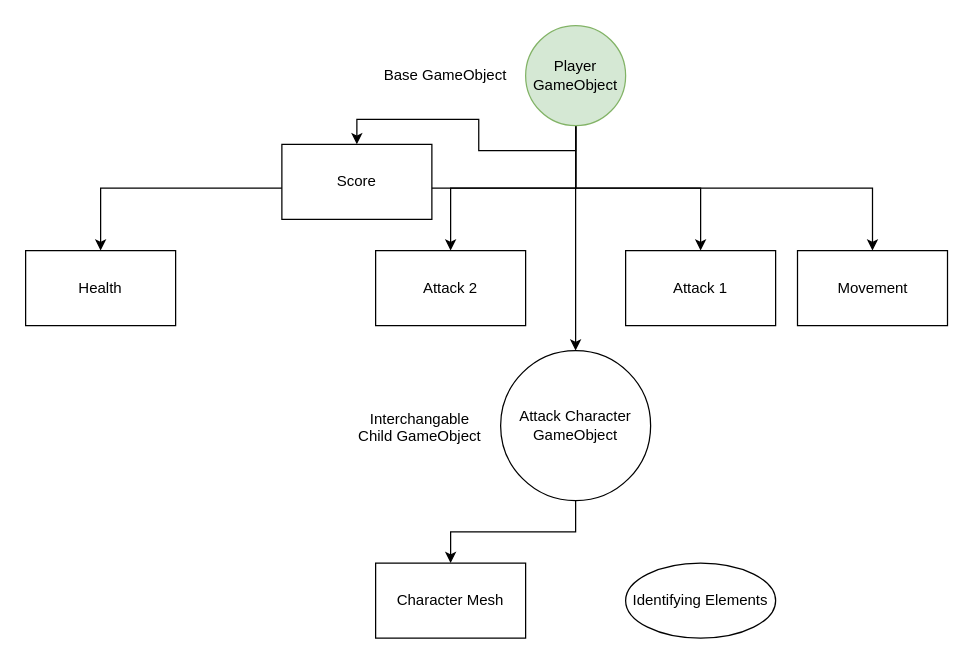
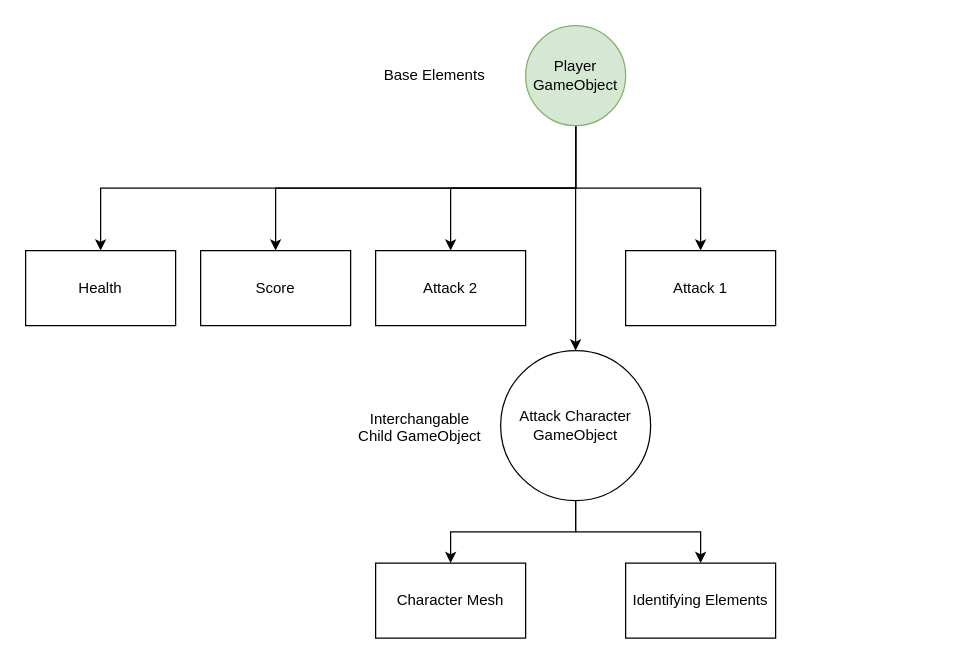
  <mxCell id="0" />
  <mxCell id="1" parent="0" />
  <mxCell id="2" style="edgeStyle=orthogonalEdgeStyle;rounded=0;orthogonalLoop=1;jettySize=auto;html=1;exitX=0.5;exitY=1;exitDx=0;exitDy=0;entryX=0.5;entryY=0;entryDx=0;entryDy=0;" edge="1" parent="1" source="8" target="16"><mxGeometry relative="1" as="geometry" /></mxCell>
  <mxCell id="3" style="edgeStyle=orthogonalEdgeStyle;rounded=0;orthogonalLoop=1;jettySize=auto;html=1;exitX=0.5;exitY=1;exitDx=0;exitDy=0;entryX=0.5;entryY=0;entryDx=0;entryDy=0;" edge="1" parent="1" source="8" target="11"><mxGeometry relative="1" as="geometry" /></mxCell>
  <mxCell id="4" style="edgeStyle=orthogonalEdgeStyle;rounded=0;orthogonalLoop=1;jettySize=auto;html=1;exitX=0.5;exitY=1;exitDx=0;exitDy=0;entryX=0.5;entryY=0;entryDx=0;entryDy=0;" edge="1" parent="1" source="8" target="12"><mxGeometry relative="1" as="geometry" /></mxCell>
  <mxCell id="5" style="edgeStyle=orthogonalEdgeStyle;rounded=0;orthogonalLoop=1;jettySize=auto;html=1;exitX=0.5;exitY=1;exitDx=0;exitDy=0;entryX=0.5;entryY=0;entryDx=0;entryDy=0;" edge="1" parent="1" source="8" target="13"><mxGeometry relative="1" as="geometry" /></mxCell>
  <mxCell id="6" style="edgeStyle=orthogonalEdgeStyle;rounded=0;orthogonalLoop=1;jettySize=auto;html=1;exitX=0.5;exitY=1;exitDx=0;exitDy=0;" edge="1" parent="1" source="8" target="10"><mxGeometry relative="1" as="geometry" /></mxCell>
- <mxCell id="7" style="edgeStyle=orthogonalEdgeStyle;rounded=0;orthogonalLoop=1;jettySize=auto;html=1;exitX=0.5;exitY=1;exitDx=0;exitDy=0;" edge="1" parent="1" source="8" target="9"><mxGeometry relative="1" as="geometry" /></mxCell>
  <mxCell id="8" value="Player&lt;br&gt;GameObject" style="ellipse;whiteSpace=wrap;html=1;aspect=fixed;fillColor=#d5e8d4;strokeColor=#82b366;" vertex="1" parent="1"><mxGeometry x="420" y="20" width="80" height="80" as="geometry" /></mxCell>
- <mxCell id="9" value="Movement" style="rounded=0;whiteSpace=wrap;html=1;" vertex="1" parent="1"><mxGeometry x="637.5" y="200" width="120" height="60" as="geometry" /></mxCell>
  <mxCell id="10" value="Attack 1" style="rounded=0;whiteSpace=wrap;html=1;" vertex="1" parent="1"><mxGeometry x="500" y="200" width="120" height="60" as="geometry" /></mxCell>
  <mxCell id="11" value="Attack 2" style="rounded=0;whiteSpace=wrap;html=1;" vertex="1" parent="1"><mxGeometry x="300" y="200" width="120" height="60" as="geometry" /></mxCell>
- <mxCell id="12" value="Score" style="rounded=0;whiteSpace=wrap;html=1;" vertex="1" parent="1"><mxGeometry x="225" y="115" width="120" height="60" as="geometry" /></mxCell>
+ <mxCell id="12" value="Score" style="rounded=0;whiteSpace=wrap;html=1;" vertex="1" parent="1"><mxGeometry x="160" y="200" width="120" height="60" as="geometry" /></mxCell>
  <mxCell id="13" value="Health" style="rounded=0;whiteSpace=wrap;html=1;" vertex="1" parent="1"><mxGeometry x="20" y="200" width="120" height="60" as="geometry" /></mxCell>
  <mxCell id="14" style="edgeStyle=orthogonalEdgeStyle;rounded=0;orthogonalLoop=1;jettySize=auto;html=1;exitX=0.5;exitY=1;exitDx=0;exitDy=0;entryX=0.5;entryY=0;entryDx=0;entryDy=0;" edge="1" parent="1" source="16" target="17"><mxGeometry relative="1" as="geometry" /></mxCell>
+ <mxCell id="15" style="edgeStyle=orthogonalEdgeStyle;rounded=0;orthogonalLoop=1;jettySize=auto;html=1;exitX=0.5;exitY=1;exitDx=0;exitDy=0;entryX=0.5;entryY=0;entryDx=0;entryDy=0;" edge="1" parent="1" source="16" target="18"><mxGeometry relative="1" as="geometry" /></mxCell>
  <mxCell id="16" value="Attack Character GameObject" style="ellipse;whiteSpace=wrap;html=1;aspect=fixed;shadow=0;" vertex="1" parent="1"><mxGeometry x="400" y="280" width="120" height="120" as="geometry" /></mxCell>
  <mxCell id="17" value="Character Mesh" style="rounded=0;whiteSpace=wrap;html=1;" vertex="1" parent="1"><mxGeometry x="300" y="450" width="120" height="60" as="geometry" /></mxCell>
- <mxCell id="18" value="Identifying Elements" style="ellipse;whiteSpace=wrap;html=1;" vertex="1" parent="1"><mxGeometry x="500" y="450" width="120" height="60" as="geometry" /></mxCell>
- <mxCell id="19" value="Base GameObject" style="text;html=1;resizable=0;points=[];autosize=1;align=left;verticalAlign=top;spacingTop=-4;" vertex="1" parent="1"><mxGeometry x="305" y="50" width="110" height="20" as="geometry" /></mxCell>
+ <mxCell id="18" value="Identifying Elements" style="rounded=0;whiteSpace=wrap;html=1;" vertex="1" parent="1"><mxGeometry x="500" y="450" width="120" height="60" as="geometry" /></mxCell>
+ <mxCell id="19" value="Base Elements" style="text;html=1;resizable=0;points=[];autosize=1;align=left;verticalAlign=top;spacingTop=-4;" vertex="1" parent="1"><mxGeometry x="305" y="50" width="110" height="20" as="geometry" /></mxCell>
  <mxCell id="20" value="Interchangable &lt;br&gt;Child GameObject" style="text;html=1;resizable=0;points=[];autosize=1;align=center;verticalAlign=top;spacingTop=-4;" vertex="1" parent="1"><mxGeometry x="280" y="325" width="110" height="30" as="geometry" /></mxCell>
